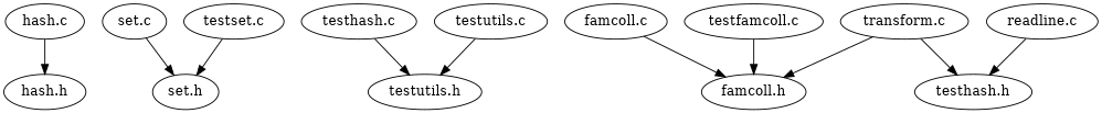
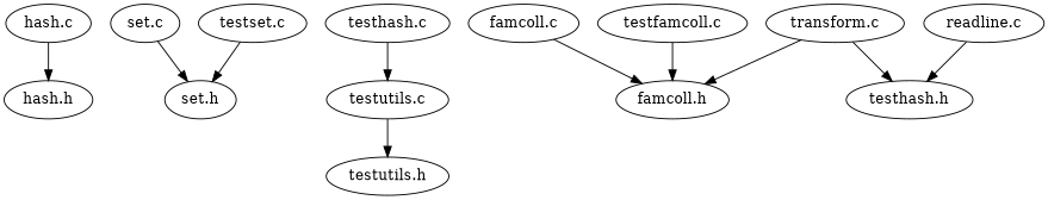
  digraph {
    n1 [label="hash.c"]
    n2 [label="hash.h"]
    n3 [label="set.c"]
    n4 [label="set.h"]
    n5 [label="testhash.c"]
    n6 [label="testutils.h"]
    n7 [label="testset.c"]
    n8 [label="testutils.c"]
    n9 [label="famcoll.c"]
    n10 [label="famcoll.h"]
    n11 [label="readline.c"]
    n12 [label="testhash.h"]
    n13 [label="testfamcoll.c"]
    n14 [label="transform.c"]
    n1 -> n2
    n3 -> n4
-   n5 -> n6
+   n5 -> n8
    n7 -> n4
    n8 -> n6
    n9 -> n10
    n11 -> n12
    n13 -> n10
    n14 -> n10
    n14 -> n12
  }
